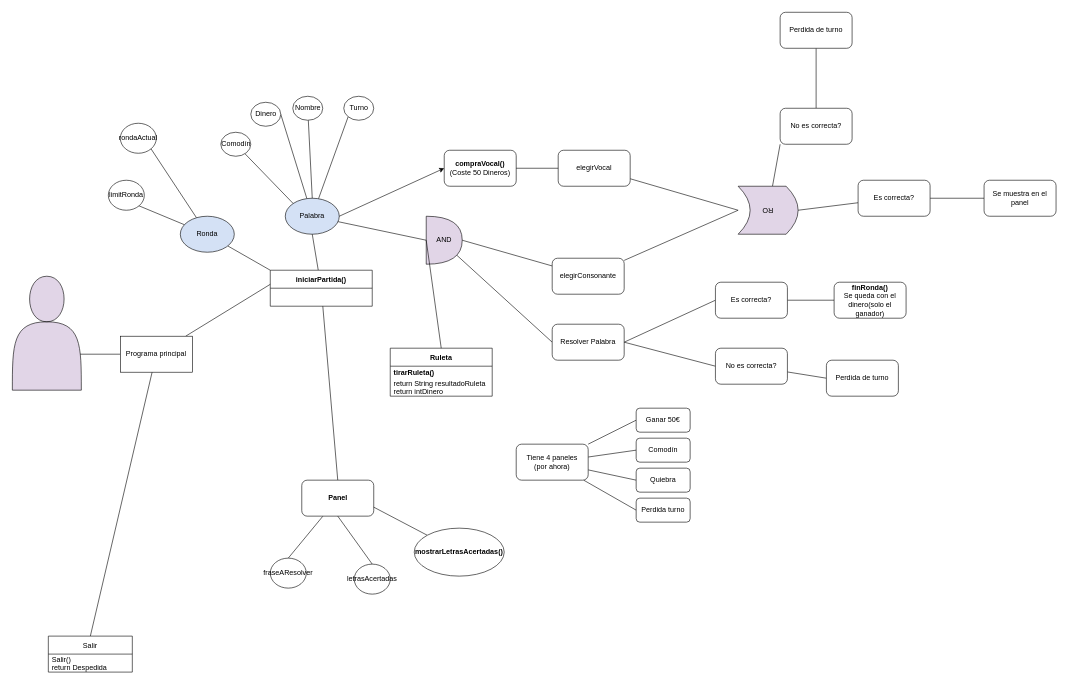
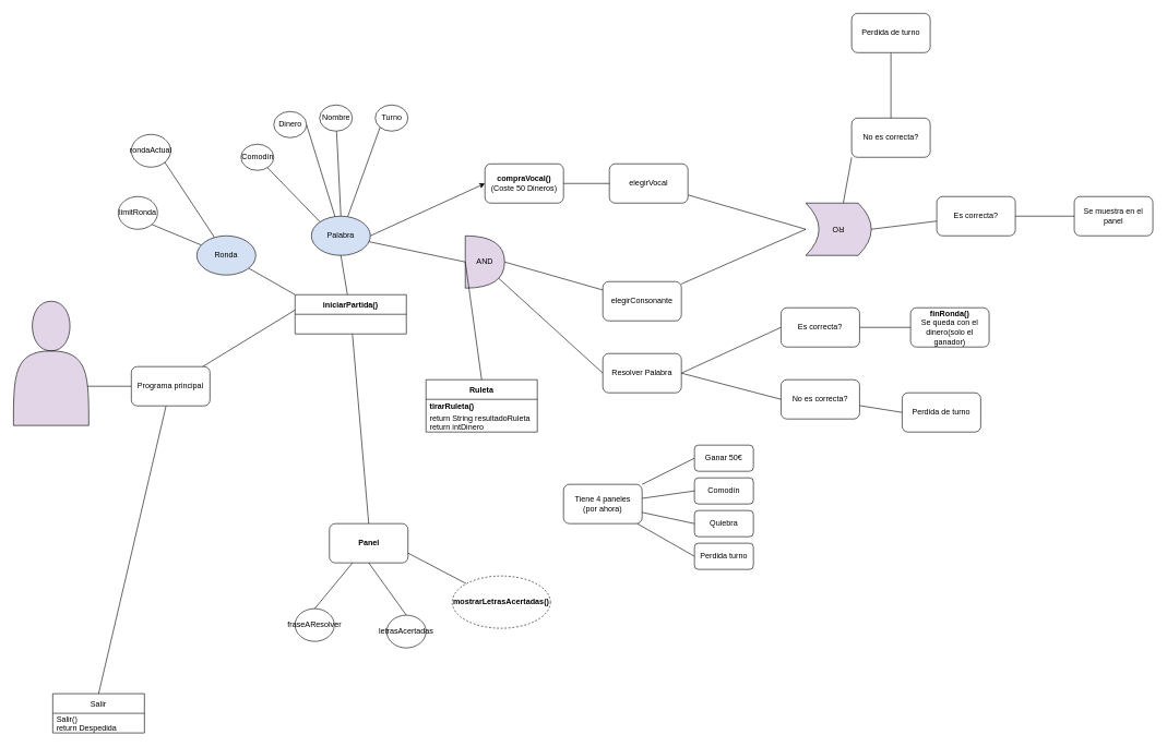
  <mxCell id="0" />
  <mxCell id="1" parent="0" />
  <mxCell id="2" style="edgeStyle=none;rounded=0;orthogonalLoop=1;jettySize=auto;html=1;entryX=0;entryY=0.5;entryDx=0;entryDy=0;endArrow=none;endFill=0;" edge="1" parent="1" source="3" target="6"><mxGeometry relative="1" as="geometry" /></mxCell>
  <mxCell id="3" value="Actor" style="shape=umlActor;verticalLabelPosition=bottom;verticalAlign=top;html=1;outlineConnect=0;" vertex="1" parent="1"><mxGeometry x="70" y="560" width="30" height="60" as="geometry" /></mxCell>
  <mxCell id="4" style="edgeStyle=none;rounded=0;orthogonalLoop=1;jettySize=auto;html=1;entryX=0.014;entryY=0.367;entryDx=0;entryDy=0;entryPerimeter=0;endArrow=none;endFill=0;" edge="1" parent="1" source="6" target="13"><mxGeometry relative="1" as="geometry" /></mxCell>
  <mxCell id="5" style="edgeStyle=none;rounded=0;orthogonalLoop=1;jettySize=auto;html=1;entryX=0.5;entryY=0;entryDx=0;entryDy=0;endArrow=none;endFill=0;" edge="1" parent="1" source="6" target="30"><mxGeometry relative="1" as="geometry" /></mxCell>
- <mxCell id="6" value="Programa principal" style="rounded=0;whiteSpace=wrap;html=1;" vertex="1" parent="1"><mxGeometry x="200" y="560" width="120" height="60" as="geometry" /></mxCell>
+ <mxCell id="6" value="Programa principal" style="whiteSpace=wrap;html=1;rounded=1;" vertex="1" parent="1"><mxGeometry x="200" y="560" width="120" height="60" as="geometry" /></mxCell>
  <mxCell id="7" style="edgeStyle=none;rounded=0;orthogonalLoop=1;jettySize=auto;html=1;entryX=1;entryY=0.5;entryDx=0;entryDy=0;endArrow=none;endFill=0;" edge="1" parent="1" source="10" target="16"><mxGeometry relative="1" as="geometry" /></mxCell>
  <mxCell id="8" style="edgeStyle=none;rounded=0;orthogonalLoop=1;jettySize=auto;html=1;entryX=0;entryY=0.5;entryDx=0;entryDy=0;entryPerimeter=0;endArrow=none;endFill=0;" edge="1" parent="1" source="10" target="20"><mxGeometry relative="1" as="geometry" /></mxCell>
  <mxCell id="9" style="edgeStyle=none;rounded=0;orthogonalLoop=1;jettySize=auto;html=1;entryX=0;entryY=1;entryDx=0;entryDy=0;endArrow=none;endFill=0;" edge="1" parent="1" source="10" target="37"><mxGeometry relative="1" as="geometry" /></mxCell>
  <mxCell id="10" value="Palabra" style="ellipse;whiteSpace=wrap;html=1;fillColor=#D4E1F5;" vertex="1" parent="1"><mxGeometry x="475" y="330" width="90" height="60" as="geometry" /></mxCell>
  <mxCell id="11" style="edgeStyle=none;rounded=0;orthogonalLoop=1;jettySize=auto;html=1;entryX=0.5;entryY=1;entryDx=0;entryDy=0;endArrow=none;endFill=0;" edge="1" parent="1" source="13" target="10"><mxGeometry relative="1" as="geometry" /></mxCell>
  <mxCell id="12" style="edgeStyle=none;rounded=0;orthogonalLoop=1;jettySize=auto;html=1;entryX=0.5;entryY=0;entryDx=0;entryDy=0;endArrow=none;endFill=0;" edge="1" parent="1" source="13" target="71"><mxGeometry relative="1" as="geometry" /></mxCell>
  <mxCell id="13" value="iniciarPartida()" style="swimlane;fontStyle=1;childLayout=stackLayout;horizontal=1;startSize=30;horizontalStack=0;resizeParent=1;resizeParentMax=0;resizeLast=0;collapsible=1;marginBottom=0;" vertex="1" parent="1"><mxGeometry x="450" y="450" width="170" height="60" as="geometry"><mxRectangle x="520" y="160" width="120" height="30" as="alternateBounds" /></mxGeometry></mxCell>
  <mxCell id="14" style="rounded=0;orthogonalLoop=1;jettySize=auto;html=1;entryX=0;entryY=0.5;entryDx=0;entryDy=0;exitX=1;exitY=0.5;exitDx=0;exitDy=0;" edge="1" parent="1" source="10" target="15"><mxGeometry relative="1" as="geometry"><mxPoint x="710" y="495" as="targetPoint" /></mxGeometry></mxCell>
  <mxCell id="15" value="&lt;b&gt;compraVocal()&lt;br&gt;&lt;/b&gt;(Coste 50 Dineros)" style="rounded=1;whiteSpace=wrap;html=1;" vertex="1" parent="1"><mxGeometry x="740" y="250" width="120" height="60" as="geometry" /></mxCell>
  <mxCell id="16" value="Dinero" style="ellipse;whiteSpace=wrap;html=1;" vertex="1" parent="1"><mxGeometry x="417.5" y="170" width="50" height="40" as="geometry" /></mxCell>
  <mxCell id="17" style="edgeStyle=none;rounded=0;orthogonalLoop=1;jettySize=auto;html=1;entryX=0.5;entryY=0;entryDx=0;entryDy=0;endArrow=none;endFill=0;" edge="1" parent="1" source="18" target="10"><mxGeometry relative="1" as="geometry" /></mxCell>
  <mxCell id="18" value="Nombre" style="ellipse;whiteSpace=wrap;html=1;" vertex="1" parent="1"><mxGeometry x="487.5" y="160" width="50" height="40" as="geometry" /></mxCell>
  <mxCell id="19" style="edgeStyle=none;rounded=0;orthogonalLoop=1;jettySize=auto;html=1;entryX=0;entryY=0.5;entryDx=0;entryDy=0;endArrow=none;endFill=0;exitX=0.85;exitY=0.813;exitDx=0;exitDy=0;exitPerimeter=0;" edge="1" parent="1" source="20" target="23"><mxGeometry relative="1" as="geometry" /></mxCell>
  <mxCell id="20" value="AND" style="shape=or;whiteSpace=wrap;html=1;fillColor=#E1D5E7;" vertex="1" parent="1"><mxGeometry x="710" y="360" width="60" height="80" as="geometry" /></mxCell>
  <mxCell id="21" style="edgeStyle=none;rounded=0;orthogonalLoop=1;jettySize=auto;html=1;entryX=0;entryY=0.5;entryDx=0;entryDy=0;endArrow=none;endFill=0;exitX=1;exitY=0.5;exitDx=0;exitDy=0;" edge="1" parent="1" source="23" target="39"><mxGeometry relative="1" as="geometry"><mxPoint x="1069.997" y="540" as="sourcePoint" /></mxGeometry></mxCell>
  <mxCell id="22" style="edgeStyle=none;rounded=0;orthogonalLoop=1;jettySize=auto;html=1;entryX=0;entryY=0.5;entryDx=0;entryDy=0;endArrow=none;endFill=0;exitX=1;exitY=0.5;exitDx=0;exitDy=0;" edge="1" parent="1" source="23" target="42"><mxGeometry relative="1" as="geometry"><mxPoint x="1117.14" y="505.556" as="sourcePoint" /></mxGeometry></mxCell>
  <mxCell id="23" value="Resolver Palabra" style="rounded=1;whiteSpace=wrap;html=1;" vertex="1" parent="1"><mxGeometry x="920" y="540" width="120" height="60" as="geometry" /></mxCell>
  <mxCell id="24" style="edgeStyle=none;rounded=0;orthogonalLoop=1;jettySize=auto;html=1;endArrow=none;endFill=0;entryX=1;entryY=0.5;entryDx=0;entryDy=0;" edge="1" parent="1" source="25" target="33"><mxGeometry relative="1" as="geometry"><mxPoint x="1220" y="350" as="targetPoint" /></mxGeometry></mxCell>
  <mxCell id="25" value="elegirVocal" style="rounded=1;whiteSpace=wrap;html=1;" vertex="1" parent="1"><mxGeometry x="930" y="250" width="120" height="60" as="geometry" /></mxCell>
  <mxCell id="26" style="edgeStyle=none;rounded=0;orthogonalLoop=1;jettySize=auto;html=1;entryX=1;entryY=0.5;entryDx=0;entryDy=0;entryPerimeter=0;endArrow=none;endFill=0;" edge="1" parent="1" source="28" target="20"><mxGeometry relative="1" as="geometry" /></mxCell>
  <mxCell id="27" style="edgeStyle=none;rounded=0;orthogonalLoop=1;jettySize=auto;html=1;endArrow=none;endFill=0;" edge="1" parent="1" source="28"><mxGeometry relative="1" as="geometry"><mxPoint x="1230" y="350" as="targetPoint" /></mxGeometry></mxCell>
  <mxCell id="28" value="elegirConsonante" style="rounded=1;whiteSpace=wrap;html=1;" vertex="1" parent="1"><mxGeometry x="920" y="430" width="120" height="60" as="geometry" /></mxCell>
  <mxCell id="29" style="edgeStyle=none;rounded=0;orthogonalLoop=1;jettySize=auto;html=1;entryX=0;entryY=0.5;entryDx=0;entryDy=0;endArrow=none;endFill=0;exitX=1;exitY=0.5;exitDx=0;exitDy=0;" edge="1" parent="1" source="15" target="25"><mxGeometry relative="1" as="geometry"><mxPoint x="1000" y="306.667" as="sourcePoint" /></mxGeometry></mxCell>
  <mxCell id="30" value="Salir" style="swimlane;fontStyle=0;childLayout=stackLayout;horizontal=1;startSize=30;horizontalStack=0;resizeParent=1;resizeParentMax=0;resizeLast=0;collapsible=1;marginBottom=0;" vertex="1" parent="1"><mxGeometry x="80" y="1060" width="140" height="60" as="geometry" /></mxCell>
  <mxCell id="31" value="Salir()&#10;return Despedida" style="text;strokeColor=none;fillColor=none;align=left;verticalAlign=middle;spacingLeft=4;spacingRight=4;overflow=hidden;points=[[0,0.5],[1,0.5]];portConstraint=eastwest;rotatable=0;" vertex="1" parent="30"><mxGeometry y="30" width="140" height="30" as="geometry" /></mxCell>
  <mxCell id="32" style="edgeStyle=none;rounded=0;orthogonalLoop=1;jettySize=auto;html=1;entryX=0;entryY=1;entryDx=0;entryDy=0;endArrow=none;endFill=0;" edge="1" parent="1" source="33" target="35"><mxGeometry relative="1" as="geometry" /></mxCell>
  <mxCell id="33" value="RO" style="shape=dataStorage;whiteSpace=wrap;html=1;fixedSize=1;fillColor=#E1D5E7;rotation=-180;" vertex="1" parent="1"><mxGeometry x="1230" y="310" width="100" height="80" as="geometry" /></mxCell>
  <mxCell id="34" style="edgeStyle=none;rounded=0;orthogonalLoop=1;jettySize=auto;html=1;endArrow=none;endFill=0;" edge="1" parent="1" source="35"><mxGeometry relative="1" as="geometry"><mxPoint x="1360" y="80" as="targetPoint" /></mxGeometry></mxCell>
  <mxCell id="35" value="No es correcta?" style="rounded=1;whiteSpace=wrap;html=1;" vertex="1" parent="1"><mxGeometry x="1300" y="180" width="120" height="60" as="geometry" /></mxCell>
  <mxCell id="36" value="Perdida de turno" style="rounded=1;whiteSpace=wrap;html=1;" vertex="1" parent="1"><mxGeometry x="1300" y="20" width="120" height="60" as="geometry" /></mxCell>
  <mxCell id="37" value="Turno" style="ellipse;whiteSpace=wrap;html=1;" vertex="1" parent="1"><mxGeometry x="572.5" y="160" width="50" height="40" as="geometry" /></mxCell>
  <mxCell id="38" style="edgeStyle=none;rounded=0;orthogonalLoop=1;jettySize=auto;html=1;entryX=0;entryY=0.5;entryDx=0;entryDy=0;endArrow=none;endFill=0;" edge="1" parent="1" source="39" target="40"><mxGeometry relative="1" as="geometry" /></mxCell>
  <mxCell id="39" value="No es correcta?" style="rounded=1;whiteSpace=wrap;html=1;" vertex="1" parent="1"><mxGeometry x="1192.14" y="580" width="120" height="60" as="geometry" /></mxCell>
  <mxCell id="40" value="Perdida de turno" style="rounded=1;whiteSpace=wrap;html=1;" vertex="1" parent="1"><mxGeometry x="1377.14" y="600" width="120" height="60" as="geometry" /></mxCell>
  <mxCell id="41" style="edgeStyle=none;rounded=0;orthogonalLoop=1;jettySize=auto;html=1;entryX=0;entryY=0.5;entryDx=0;entryDy=0;endArrow=none;endFill=0;" edge="1" parent="1" source="42" target="43"><mxGeometry relative="1" as="geometry" /></mxCell>
  <mxCell id="42" value="Es correcta?" style="rounded=1;whiteSpace=wrap;html=1;" vertex="1" parent="1"><mxGeometry x="1192.14" y="470" width="120" height="60" as="geometry" /></mxCell>
  <mxCell id="43" value="&lt;b&gt;finRonda()&lt;/b&gt;&lt;br&gt;Se queda con el dinero(solo el ganador)" style="rounded=1;whiteSpace=wrap;html=1;" vertex="1" parent="1"><mxGeometry x="1390" y="470" width="120" height="60" as="geometry" /></mxCell>
  <mxCell id="44" style="edgeStyle=none;rounded=0;orthogonalLoop=1;jettySize=auto;html=1;entryX=0;entryY=0.5;entryDx=0;entryDy=0;endArrow=none;endFill=0;" edge="1" parent="1" source="46" target="47"><mxGeometry relative="1" as="geometry" /></mxCell>
  <mxCell id="45" style="edgeStyle=none;rounded=0;orthogonalLoop=1;jettySize=auto;html=1;entryX=0;entryY=0.5;entryDx=0;entryDy=0;endArrow=none;endFill=0;" edge="1" parent="1" source="46" target="33"><mxGeometry relative="1" as="geometry" /></mxCell>
  <mxCell id="46" value="Es correcta?" style="rounded=1;whiteSpace=wrap;html=1;" vertex="1" parent="1"><mxGeometry x="1430" y="300" width="120" height="60" as="geometry" /></mxCell>
  <mxCell id="47" value="Se muestra en el panel" style="rounded=1;whiteSpace=wrap;html=1;" vertex="1" parent="1"><mxGeometry x="1640" y="300" width="120" height="60" as="geometry" /></mxCell>
  <mxCell id="48" value="" style="shape=actor;whiteSpace=wrap;html=1;fillColor=#E1D5E7;" vertex="1" parent="1"><mxGeometry x="20" y="460" width="115" height="190" as="geometry" /></mxCell>
  <mxCell id="49" style="edgeStyle=none;rounded=0;orthogonalLoop=1;jettySize=auto;html=1;entryX=1;entryY=1;entryDx=0;entryDy=0;endArrow=none;endFill=0;" edge="1" parent="1" source="52" target="53"><mxGeometry relative="1" as="geometry" /></mxCell>
  <mxCell id="50" style="edgeStyle=none;rounded=0;orthogonalLoop=1;jettySize=auto;html=1;entryX=1;entryY=1;entryDx=0;entryDy=0;endArrow=none;endFill=0;" edge="1" parent="1" source="52" target="54"><mxGeometry relative="1" as="geometry" /></mxCell>
  <mxCell id="51" style="edgeStyle=none;rounded=0;orthogonalLoop=1;jettySize=auto;html=1;entryX=0;entryY=0;entryDx=0;entryDy=0;endArrow=none;endFill=0;" edge="1" parent="1" source="52" target="13"><mxGeometry relative="1" as="geometry" /></mxCell>
  <mxCell id="52" value="Ronda" style="ellipse;whiteSpace=wrap;html=1;fillColor=#D4E1F5;" vertex="1" parent="1"><mxGeometry x="300" y="360" width="90" height="60" as="geometry" /></mxCell>
  <mxCell id="53" value="limitRonda" style="ellipse;whiteSpace=wrap;html=1;" vertex="1" parent="1"><mxGeometry x="180" y="300" width="60" height="50" as="geometry" /></mxCell>
  <mxCell id="54" value="rondaActual" style="ellipse;whiteSpace=wrap;html=1;" vertex="1" parent="1"><mxGeometry x="200" y="205" width="60" height="50" as="geometry" /></mxCell>
  <mxCell id="55" value="Ruleta" style="swimlane;fontStyle=1;childLayout=stackLayout;horizontal=1;startSize=30;horizontalStack=0;resizeParent=1;resizeParentMax=0;resizeLast=0;collapsible=1;marginBottom=0;" vertex="1" parent="1"><mxGeometry x="650" y="580" width="170" height="80" as="geometry"><mxRectangle x="520" y="160" width="120" height="30" as="alternateBounds" /></mxGeometry></mxCell>
  <mxCell id="56" value="tirarRuleta()" style="text;strokeColor=none;fillColor=none;align=left;verticalAlign=middle;spacingLeft=4;spacingRight=4;overflow=hidden;points=[[0,0.5],[1,0.5]];portConstraint=eastwest;rotatable=0;fontStyle=1" vertex="1" parent="55"><mxGeometry y="30" width="170" height="20" as="geometry" /></mxCell>
  <mxCell id="57" value="return String resultadoRuleta&#10;return intDinero" style="text;strokeColor=none;fillColor=none;align=left;verticalAlign=middle;spacingLeft=4;spacingRight=4;overflow=hidden;points=[[0,0.5],[1,0.5]];portConstraint=eastwest;rotatable=0;" vertex="1" parent="55"><mxGeometry y="50" width="170" height="30" as="geometry" /></mxCell>
  <mxCell id="58" style="edgeStyle=none;rounded=0;orthogonalLoop=1;jettySize=auto;html=1;entryX=0;entryY=0.5;entryDx=0;entryDy=0;endArrow=none;endFill=0;" edge="1" parent="1" source="62" target="64"><mxGeometry relative="1" as="geometry" /></mxCell>
  <mxCell id="59" style="edgeStyle=none;rounded=0;orthogonalLoop=1;jettySize=auto;html=1;entryX=0;entryY=0.5;entryDx=0;entryDy=0;endArrow=none;endFill=0;" edge="1" parent="1" source="62" target="65"><mxGeometry relative="1" as="geometry" /></mxCell>
  <mxCell id="60" style="edgeStyle=none;rounded=0;orthogonalLoop=1;jettySize=auto;html=1;entryX=0;entryY=0.5;entryDx=0;entryDy=0;endArrow=none;endFill=0;" edge="1" parent="1" source="62" target="66"><mxGeometry relative="1" as="geometry" /></mxCell>
  <mxCell id="61" style="edgeStyle=none;rounded=0;orthogonalLoop=1;jettySize=auto;html=1;entryX=0;entryY=0.5;entryDx=0;entryDy=0;endArrow=none;endFill=0;" edge="1" parent="1" source="62" target="67"><mxGeometry relative="1" as="geometry" /></mxCell>
  <mxCell id="62" value="Tiene 4 paneles&lt;br&gt;(por ahora)" style="rounded=1;whiteSpace=wrap;html=1;" vertex="1" parent="1"><mxGeometry x="860" y="740" width="120" height="60" as="geometry" /></mxCell>
  <mxCell id="63" style="edgeStyle=none;rounded=0;orthogonalLoop=1;jettySize=auto;html=1;entryX=0;entryY=0.5;entryDx=0;entryDy=0;entryPerimeter=0;endArrow=none;endFill=0;exitX=0.5;exitY=0;exitDx=0;exitDy=0;" edge="1" parent="1" source="55" target="20"><mxGeometry relative="1" as="geometry" /></mxCell>
  <mxCell id="64" value="Ganar 50€" style="rounded=1;whiteSpace=wrap;html=1;" vertex="1" parent="1"><mxGeometry x="1060" y="680" width="90" height="40" as="geometry" /></mxCell>
  <mxCell id="65" value="Comodín" style="rounded=1;whiteSpace=wrap;html=1;" vertex="1" parent="1"><mxGeometry x="1060" y="730" width="90" height="40" as="geometry" /></mxCell>
  <mxCell id="66" value="Quiebra" style="rounded=1;whiteSpace=wrap;html=1;" vertex="1" parent="1"><mxGeometry x="1060" y="780" width="90" height="40" as="geometry" /></mxCell>
  <mxCell id="67" value="Perdida turno" style="rounded=1;whiteSpace=wrap;html=1;" vertex="1" parent="1"><mxGeometry x="1060" y="830" width="90" height="40" as="geometry" /></mxCell>
  <mxCell id="68" style="edgeStyle=none;rounded=0;orthogonalLoop=1;jettySize=auto;html=1;entryX=0;entryY=0;entryDx=0;entryDy=0;endArrow=none;endFill=0;" edge="1" parent="1" source="69" target="10"><mxGeometry relative="1" as="geometry" /></mxCell>
  <mxCell id="69" value="Comodín" style="ellipse;whiteSpace=wrap;html=1;" vertex="1" parent="1"><mxGeometry x="367.5" y="220" width="50" height="40" as="geometry" /></mxCell>
  <mxCell id="70" style="edgeStyle=none;rounded=0;orthogonalLoop=1;jettySize=auto;html=1;entryX=0.5;entryY=0;entryDx=0;entryDy=0;endArrow=none;endFill=0;" edge="1" parent="1" source="71" target="73"><mxGeometry relative="1" as="geometry" /></mxCell>
  <mxCell id="71" value="&lt;b&gt;Panel&lt;/b&gt;" style="rounded=1;whiteSpace=wrap;html=1;" vertex="1" parent="1"><mxGeometry x="502.5" y="800" width="120" height="60" as="geometry" /></mxCell>
  <mxCell id="72" style="edgeStyle=none;rounded=0;orthogonalLoop=1;jettySize=auto;html=1;entryX=0.5;entryY=0;entryDx=0;entryDy=0;endArrow=none;endFill=0;exitX=0.5;exitY=1;exitDx=0;exitDy=0;" edge="1" parent="1" source="71" target="74"><mxGeometry relative="1" as="geometry" /></mxCell>
  <mxCell id="73" value="fraseAResolver" style="ellipse;whiteSpace=wrap;html=1;" vertex="1" parent="1"><mxGeometry x="450" y="930" width="60" height="50" as="geometry" /></mxCell>
  <mxCell id="74" value="letrasAcertadas" style="ellipse;whiteSpace=wrap;html=1;" vertex="1" parent="1"><mxGeometry x="590" y="940" width="60" height="50" as="geometry" /></mxCell>
  <mxCell id="75" style="edgeStyle=none;rounded=0;orthogonalLoop=1;jettySize=auto;html=1;entryX=1;entryY=0.75;entryDx=0;entryDy=0;endArrow=none;endFill=0;" edge="1" parent="1" source="76" target="71"><mxGeometry relative="1" as="geometry" /></mxCell>
- <mxCell id="76" value="&lt;b&gt;mostrarLetrasAcertadas()&lt;/b&gt;" style="ellipse;whiteSpace=wrap;html=1;" vertex="1" parent="1"><mxGeometry x="690" y="880" width="150" height="80" as="geometry" /></mxCell>
+ <mxCell id="76" value="&lt;b&gt;mostrarLetrasAcertadas()&lt;/b&gt;" style="ellipse;whiteSpace=wrap;html=1;dashed=1;" vertex="1" parent="1"><mxGeometry x="690" y="880" width="150" height="80" as="geometry" /></mxCell>
